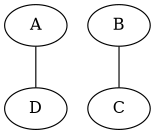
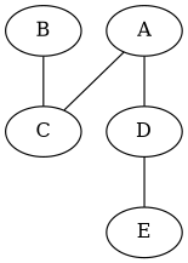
  graph {
    A
    C
    D
    B
+   E
+   A -- C
    A -- D
+   D -- E
    B -- C
  }
